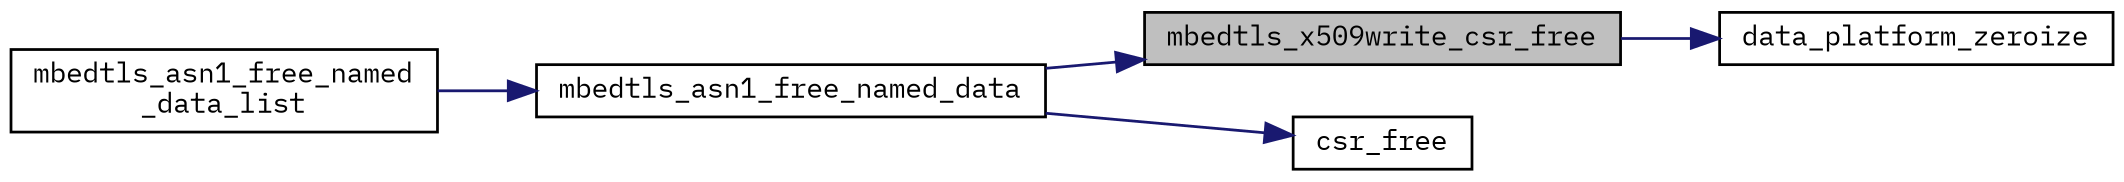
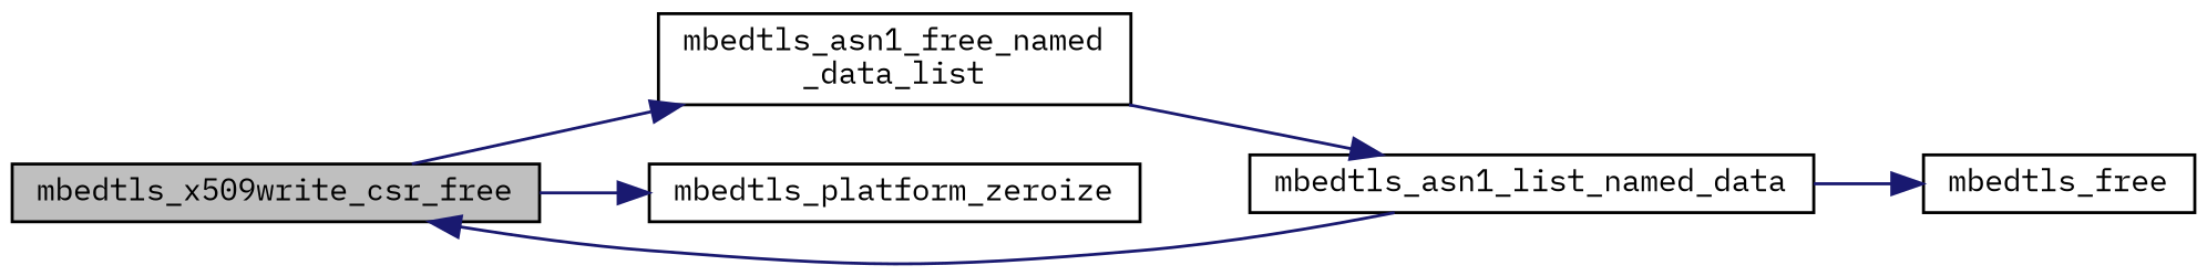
  digraph {
    fontname="IBM Plex Mono"
    rankdir=LR
    node [color=black fillcolor=white fontname="IBM Plex Mono" fontsize=10 shape=record style=filled]
    edge [color=midnightblue fontname="IBM Plex Mono" fontsize=10 labelfontname=Helvetica labelfontsize=10 style=solid]
    n1 [fillcolor=grey75 fontcolor=black height=0.2 label=mbedtls_x509write_csr_free width=0.4]
    n2 [height=0.2 label="mbedtls_asn1_free_named\l_data_list" width=0.4]
-   n3 [height=0.2 label=data_platform_zeroize width=0.4]
-   n4 [height=0.2 label=mbedtls_asn1_free_named_data width=0.4]
-   n5 [height=0.2 label=csr_free width=0.4]
+   n3 [height=0.2 label=mbedtls_platform_zeroize width=0.4]
+   n4 [height=0.2 label=mbedtls_asn1_list_named_data width=0.4]
+   n5 [height=0.2 label=mbedtls_free width=0.4]
+   n1 -> n2
    n1 -> n3
    n2 -> n4
    n4 -> n1
    n4 -> n5
  }
